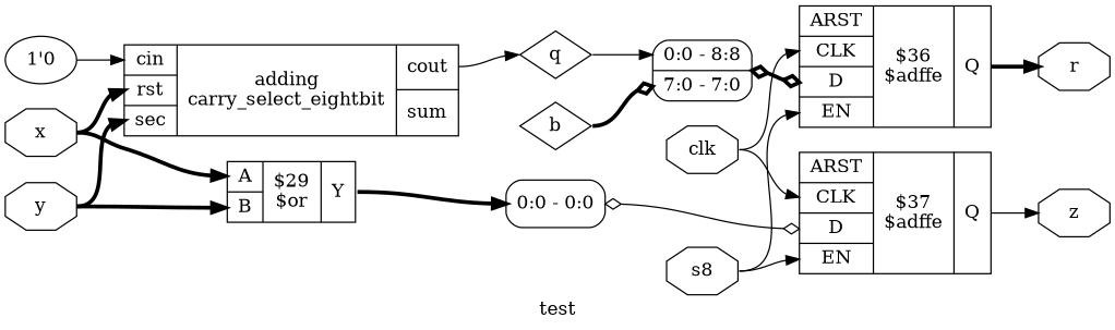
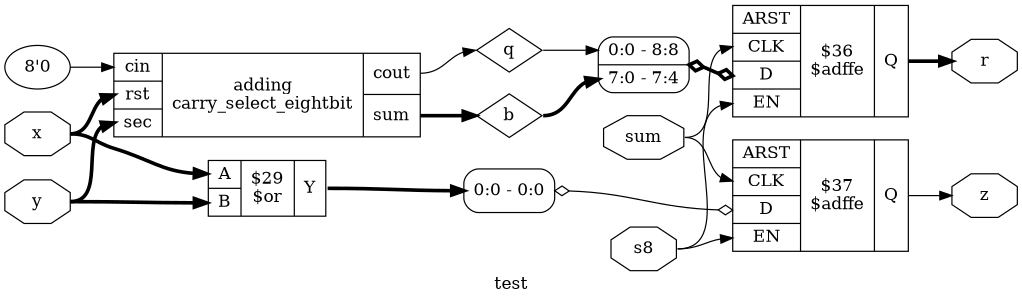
  digraph {
    label=test
    rankdir=LR
    remincross=true
    node [color=black fontcolor=black shape=record]
    edge [color=black headport=w tailport=e]
    n1 [label=b shape=diamond]
-   n2 [label="<s1> 0:0 - 8:8 |<s0> 7:0 - 7:0 " style=rounded color="" fontcolor=""]
+   n2 [label="<s1> 0:0 - 8:8 |<s0> 7:0 - 7:4 " style=rounded color="" fontcolor=""]
    n3 [label="{{<p11> ARST|<p12> CLK|<p13> D|<p14> EN}|$36\n$adffe|{<p15> Q}}" color="" fontcolor=""]
-   n4 [label=clk shape=octagon]
+   n4 [label=sum shape=octagon]
    n5 [label="{{<p11> ARST|<p12> CLK|<p13> D|<p14> EN}|$37\n$adffe|{<p15> Q}}" color="" fontcolor=""]
    n6 [label=r shape=octagon]
    n7 [label=z shape=octagon]
    n8 [label=q shape=diamond]
    n9 [label=s8 shape=octagon]
    n10 [label=x shape=octagon]
    n11 [label="{{<p18> A|<p19> B}|$29\n$or|{<p20> Y}}" color="" fontcolor=""]
    n12 [label="{{<p22> cin|<p23> rst|<p24> sec}|adding\ncarry_select_eightbit|{<p25> cout|<p26> sum}}" color="" fontcolor=""]
    n13 [label="<s0> 0:0 - 0:0 " style=rounded color="" fontcolor=""]
    n14 [label=y shape=octagon]
-   n15 [label="1'0" color="" fontcolor="" shape=""]
-   n1 -> n2 [headport="s0:w" style="setlinewidth(3)" arrowhead=odiamond]
+   n15 [label="8'0" color="" fontcolor="" shape=""]
+   n1 -> n2 [headport="s0:w" style="setlinewidth(3)"]
    n2 -> n3 [arrowhead=odiamond arrowtail=odiamond dir=both headport="p13:w" style="setlinewidth(3)"]
    n3 -> n6 [style="setlinewidth(3)" tailport="p15:e"]
    n4 -> n3 [headport="p12:w"]
    n4 -> n5 [headport="p12:w"]
    n5 -> n7 [tailport="p15:e"]
    n8 -> n2 [headport="s1:w"]
    n9 -> n3 [headport="p14:w"]
    n9 -> n5 [headport="p14:w"]
    n10 -> n11 [headport="p18:w" style="setlinewidth(3)"]
    n10 -> n12 [headport="p23:w" style="setlinewidth(3)"]
    n11 -> n13 [headport="s0:w" style="setlinewidth(3)" tailport="p20:e"]
+   n12 -> n1 [style="setlinewidth(3)" tailport="p26:e"]
    n12 -> n8 [tailport="p25:e"]
    n13 -> n5 [arrowhead=odiamond arrowtail=odiamond dir=both headport="p13:w"]
    n14 -> n11 [headport="p19:w" style="setlinewidth(3)"]
    n14 -> n12 [headport="p24:w" style="setlinewidth(3)"]
    n15 -> n12 [headport="p22:w"]
  }
